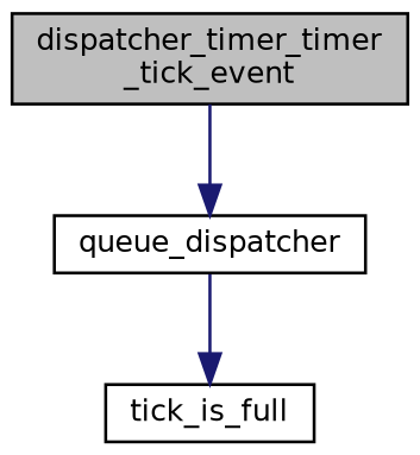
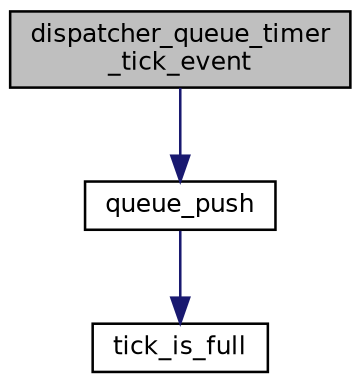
  digraph {
    rankdir=TB
    node [color=black fillcolor=white fontname=Helvetica fontsize=10 shape=record style=filled]
    edge [color=midnightblue fontname=Helvetica fontsize=10 labelfontname=Helvetica labelfontsize=10 style=solid]
-   n1 [fillcolor=grey75 fontcolor=black height=0.2 label="dispatcher_timer_timer\l_tick_event" width=0.4]
-   n2 [height=0.2 label=queue_dispatcher width=0.4]
+   n1 [fillcolor=grey75 fontcolor=black height=0.2 label="dispatcher_queue_timer\l_tick_event" width=0.4]
+   n2 [height=0.2 label=queue_push width=0.4]
    n3 [height=0.2 label=tick_is_full width=0.4]
    n1 -> n2
    n2 -> n3
  }
